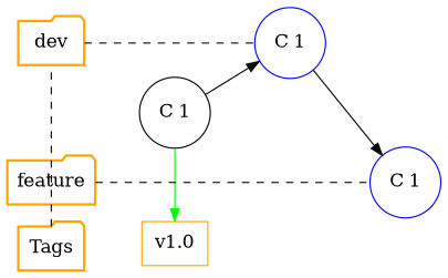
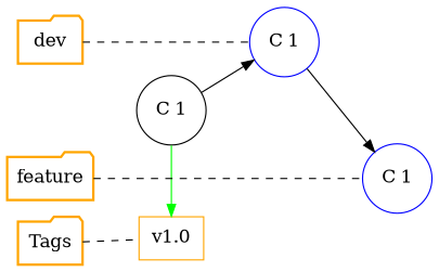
  digraph {
    rankdir=LR
    splines=line
    node [fontsize=15.0 group=dev shape=circle color=orange]
    n1 [group=master label="C 1" color=""]
    n2 [group=release label="v1.0" shape=rect]
    dev [shape=folder style=bold]
    n4 [group=feature label=feature shape=folder style=bold]
    n5 [group=tags label=Tags shape=folder style=bold]
    n6 [color=blue label="C 1"]
    n7 [color=blue group=feature label="C 1"]
    subgraph sub_1 {
      rank=same
      n1
      n2
    }
    subgraph sub_2 {
      rank=same
      dev
      n4
      n5
    }
    n1 -> n2 [color=green]
    n1 -> n6
    dev -> n4 [style=invis]
    dev -> n6 [arrowhead=none style=dashed]
    n4 -> n5 [style=invis]
    n4 -> n7 [arrowhead=none style=dashed]
-   n5 -> dev [arrowhead=none style=dashed]
+   n5 -> n2 [arrowhead=none style=dashed]
    n6 -> n7
  }
